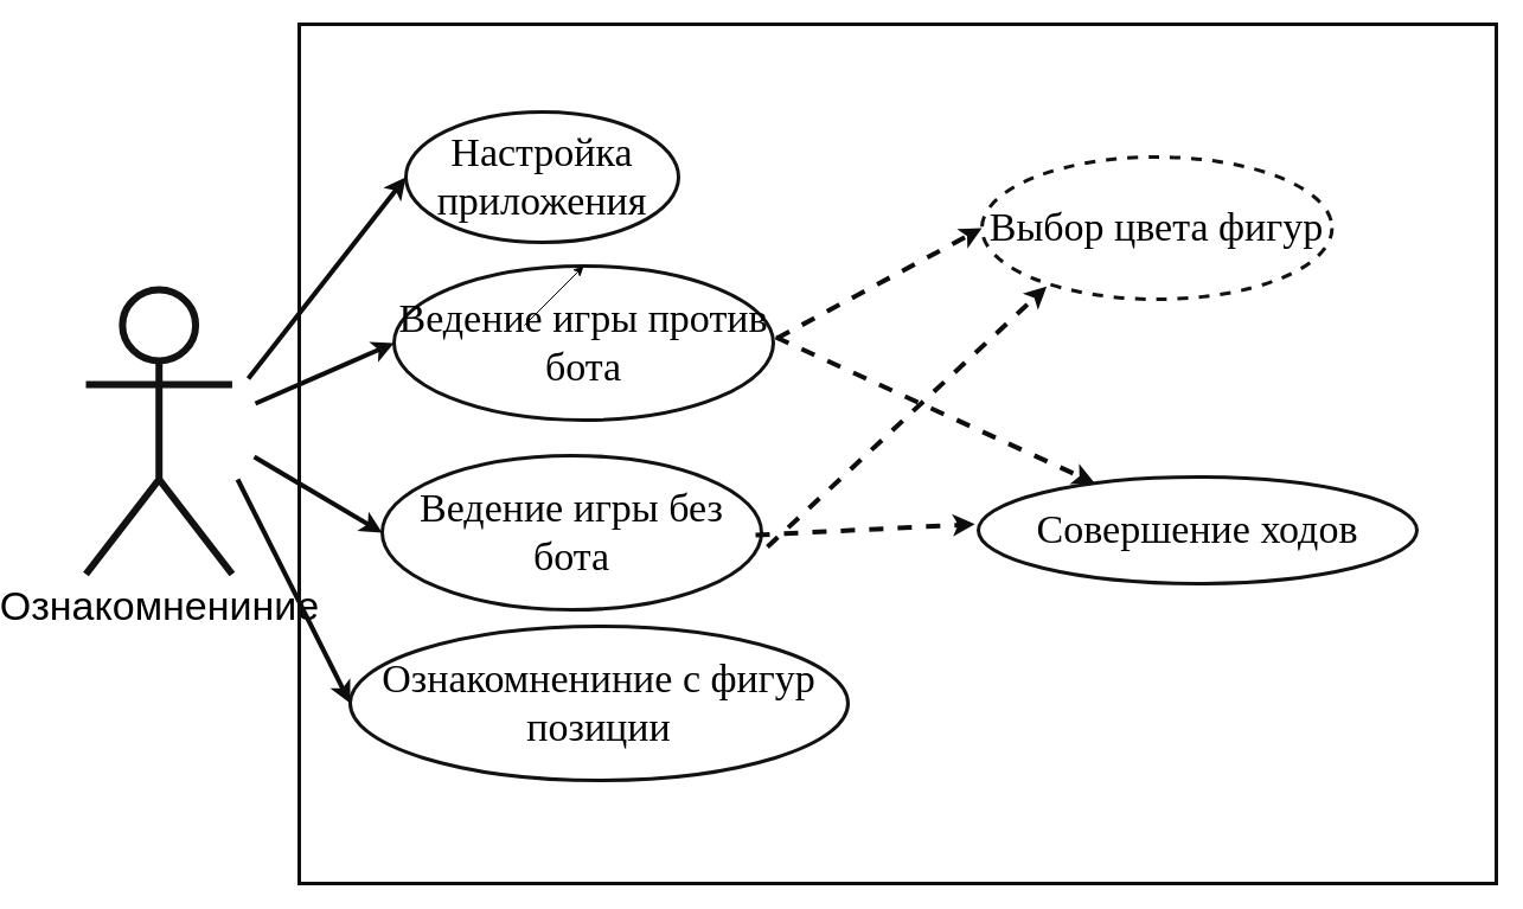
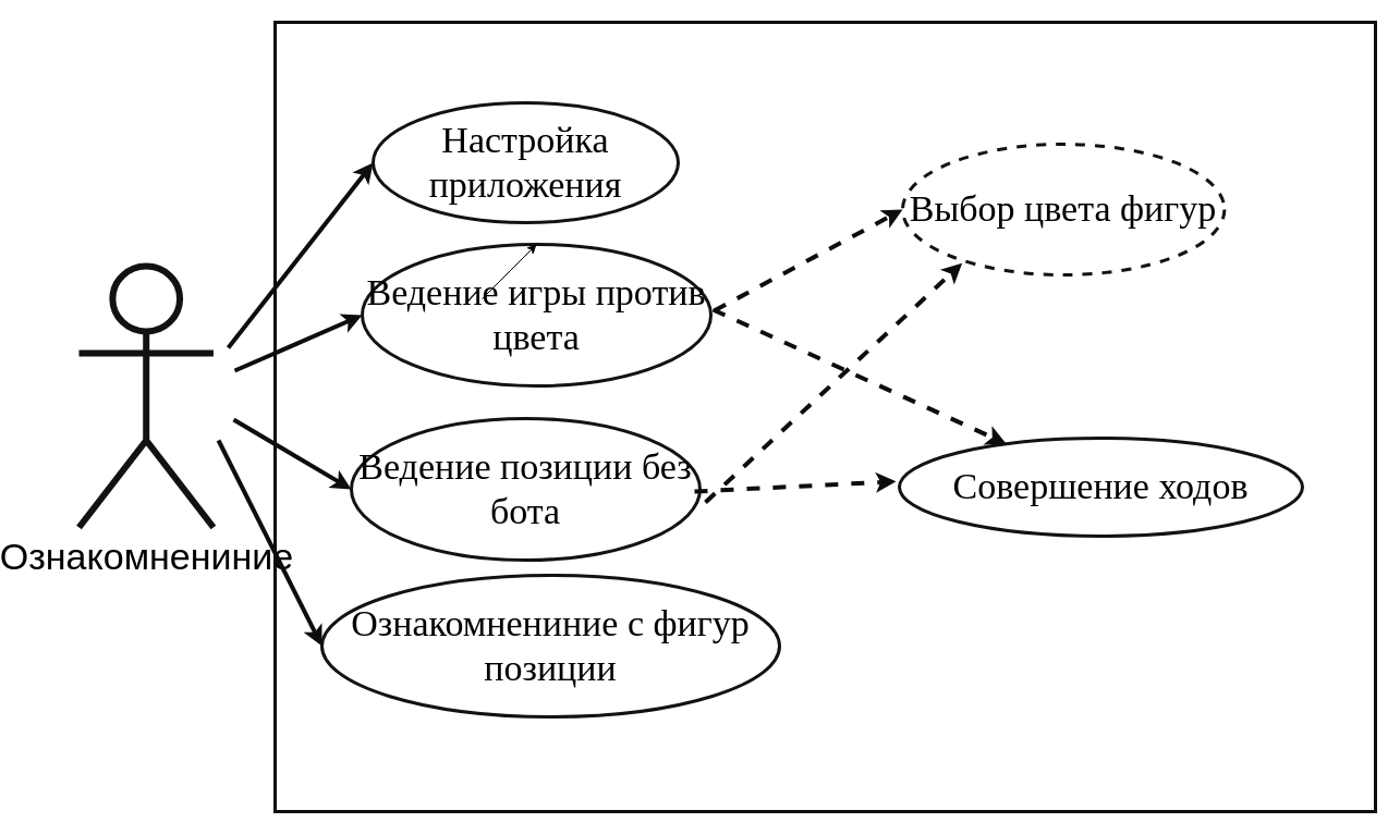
  <mxCell id="0" />
  <mxCell id="1" parent="0" />
  <mxCell id="2" value="&lt;font style=&quot;font-size: 34px;&quot; color=&quot;#000000&quot;&gt;Ознакомнениние&lt;/font&gt;" style="shape=umlActor;verticalLabelPosition=bottom;verticalAlign=top;html=1;outlineConnect=0;strokeColor=#121212;fillColor=none;strokeWidth=6;" vertex="1" parent="1"><mxGeometry x="20" y="244" width="123.43" height="240" as="geometry" /></mxCell>
  <mxCell id="3" value="" style="rounded=0;whiteSpace=wrap;html=1;fillColor=none;strokeWidth=3;strokeColor=#0D0D0D;" vertex="1" parent="1"><mxGeometry x="200" y="20" width="1010" height="725" as="geometry" /></mxCell>
- <mxCell id="4" value="Настройка приложения" style="ellipse;whiteSpace=wrap;html=1;strokeColor=#121212;strokeWidth=3;fontFamily=Lucida Console;fontSize=34;fontColor=#000000;fillColor=none;" vertex="1" parent="1"><mxGeometry x="290" y="94" width="230" height="110" as="geometry" /></mxCell>
- <mxCell id="5" value="Ведение игры против бота" style="ellipse;whiteSpace=wrap;html=1;strokeColor=#121212;strokeWidth=3;fontFamily=Lucida Console;fontSize=34;fontColor=#000000;fillColor=none;" vertex="1" parent="1"><mxGeometry x="280" y="224" width="320" height="130" as="geometry" /></mxCell>
- <mxCell id="6" value="Ведение игры без бота" style="ellipse;whiteSpace=wrap;html=1;strokeColor=#121212;strokeWidth=3;fontFamily=Lucida Console;fontSize=34;fontColor=#000000;fillColor=none;" vertex="1" parent="1"><mxGeometry x="270" y="384" width="320" height="130" as="geometry" /></mxCell>
+ <mxCell id="4" value="Настройка приложения" style="ellipse;whiteSpace=wrap;html=1;strokeColor=#121212;strokeWidth=3;fontFamily=Lucida Console;fontSize=34;fontColor=#000000;fillColor=none;" vertex="1" parent="1"><mxGeometry x="290" y="94" width="280" height="110" as="geometry" /></mxCell>
+ <mxCell id="5" value="Ведение игры против цвета" style="ellipse;whiteSpace=wrap;html=1;strokeColor=#121212;strokeWidth=3;fontFamily=Lucida Console;fontSize=34;fontColor=#000000;fillColor=none;" vertex="1" parent="1"><mxGeometry x="280" y="224" width="320" height="130" as="geometry" /></mxCell>
+ <mxCell id="6" value="Ведение позиции без бота" style="ellipse;whiteSpace=wrap;html=1;strokeColor=#121212;strokeWidth=3;fontFamily=Lucida Console;fontSize=34;fontColor=#000000;fillColor=none;" vertex="1" parent="1"><mxGeometry x="270" y="384" width="320" height="130" as="geometry" /></mxCell>
  <mxCell id="7" value="Ознакомнениние с фигур позиции" style="ellipse;whiteSpace=wrap;html=1;strokeColor=#121212;strokeWidth=3;fontFamily=Lucida Console;fontSize=34;fontColor=#000000;fillColor=none;" vertex="1" parent="1"><mxGeometry x="243" y="528" width="420" height="130" as="geometry" /></mxCell>
  <mxCell id="8" value="Выбор цвета фигур" style="ellipse;whiteSpace=wrap;html=1;strokeColor=#121212;strokeWidth=3;fontFamily=Lucida Console;fontSize=34;fontColor=#000000;fillColor=none;dashed=1;" vertex="1" parent="1"><mxGeometry x="776" y="132" width="295.38" height="120" as="geometry" /></mxCell>
  <mxCell id="9" value="Совершение ходов" style="ellipse;whiteSpace=wrap;html=1;strokeColor=#121212;strokeWidth=3;fontFamily=Lucida Console;fontSize=34;fontColor=#000000;fillColor=none;" vertex="1" parent="1"><mxGeometry x="773" y="402" width="370" height="90" as="geometry" /></mxCell>
  <mxCell id="10" value="" style="endArrow=classic;html=1;fontFamily=Lucida Console;fontSize=34;fontColor=#000000;" edge="1" parent="1"><mxGeometry width="50" height="50" relative="1" as="geometry"><mxPoint x="390" y="274" as="sourcePoint" /><mxPoint x="440" y="224" as="targetPoint" /></mxGeometry></mxCell>
  <mxCell id="11" value="" style="endArrow=classic;html=1;fontFamily=Lucida Console;fontSize=34;fontColor=#000000;strokeColor=#0D0D0D;entryX=0;entryY=0.5;entryDx=0;entryDy=0;strokeWidth=4;" edge="1" parent="1" target="4"><mxGeometry width="50" height="50" relative="1" as="geometry"><mxPoint x="157" y="319" as="sourcePoint" /><mxPoint x="62" y="143" as="targetPoint" /></mxGeometry></mxCell>
  <mxCell id="12" value="" style="endArrow=classic;html=1;fontFamily=Lucida Console;fontSize=34;fontColor=#000000;strokeColor=#0D0D0D;entryX=0;entryY=0.5;entryDx=0;entryDy=0;strokeWidth=4;" edge="1" parent="1" target="5"><mxGeometry width="50" height="50" relative="1" as="geometry"><mxPoint x="163" y="340" as="sourcePoint" /><mxPoint x="300" y="159" as="targetPoint" /></mxGeometry></mxCell>
  <mxCell id="13" value="" style="endArrow=classic;html=1;fontFamily=Lucida Console;fontSize=34;fontColor=#000000;strokeColor=#0D0D0D;entryX=0;entryY=0.5;entryDx=0;entryDy=0;strokeWidth=4;" edge="1" parent="1" target="6"><mxGeometry width="50" height="50" relative="1" as="geometry"><mxPoint x="162" y="385" as="sourcePoint" /><mxPoint x="290" y="299" as="targetPoint" /></mxGeometry></mxCell>
  <mxCell id="14" value="" style="endArrow=classic;html=1;fontFamily=Lucida Console;fontSize=34;fontColor=#000000;strokeColor=#0D0D0D;entryX=0;entryY=0.5;entryDx=0;entryDy=0;strokeWidth=4;" edge="1" parent="1" target="7"><mxGeometry width="50" height="50" relative="1" as="geometry"><mxPoint x="148" y="404" as="sourcePoint" /><mxPoint x="280" y="459" as="targetPoint" /></mxGeometry></mxCell>
  <mxCell id="15" value="" style="endArrow=classic;html=1;fontFamily=Lucida Console;fontSize=34;fontColor=#000000;strokeColor=#0D0D0D;entryX=0;entryY=0.5;entryDx=0;entryDy=0;strokeWidth=4;dashed=1;" edge="1" parent="1" target="8"><mxGeometry width="50" height="50" relative="1" as="geometry"><mxPoint x="603" y="285" as="sourcePoint" /><mxPoint x="736" y="115" as="targetPoint" /></mxGeometry></mxCell>
  <mxCell id="16" value="" style="endArrow=classic;html=1;fontFamily=Lucida Console;fontSize=34;fontColor=#000000;strokeColor=#0D0D0D;strokeWidth=4;dashed=1;" edge="1" parent="1" target="9"><mxGeometry width="50" height="50" relative="1" as="geometry"><mxPoint x="602" y="284" as="sourcePoint" /><mxPoint x="756" y="218" as="targetPoint" /></mxGeometry></mxCell>
  <mxCell id="17" value="" style="endArrow=classic;html=1;fontFamily=Lucida Console;fontSize=34;fontColor=#000000;strokeColor=#0D0D0D;entryX=-0.008;entryY=0.442;entryDx=0;entryDy=0;strokeWidth=4;dashed=1;entryPerimeter=0;" edge="1" parent="1" target="9"><mxGeometry width="50" height="50" relative="1" as="geometry"><mxPoint x="585" y="451" as="sourcePoint" /><mxPoint x="744" y="455" as="targetPoint" /></mxGeometry></mxCell>
  <mxCell id="18" value="" style="endArrow=classic;html=1;fontFamily=Lucida Console;fontSize=34;fontColor=#000000;strokeColor=#0D0D0D;strokeWidth=4;dashed=1;entryX=0.185;entryY=0.91;entryDx=0;entryDy=0;entryPerimeter=0;" edge="1" parent="1" target="8"><mxGeometry width="50" height="50" relative="1" as="geometry"><mxPoint x="595" y="461" as="sourcePoint" /><mxPoint x="754" y="465" as="targetPoint" /></mxGeometry></mxCell>
